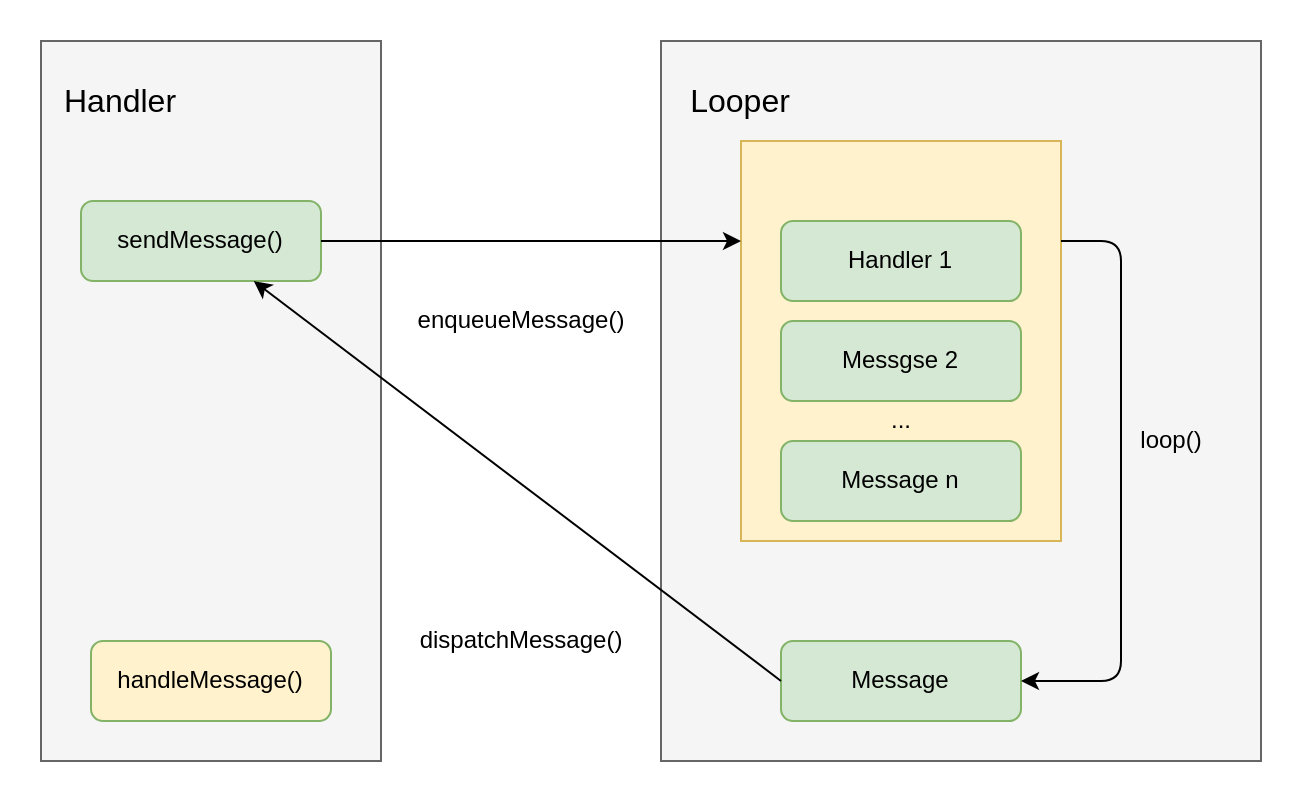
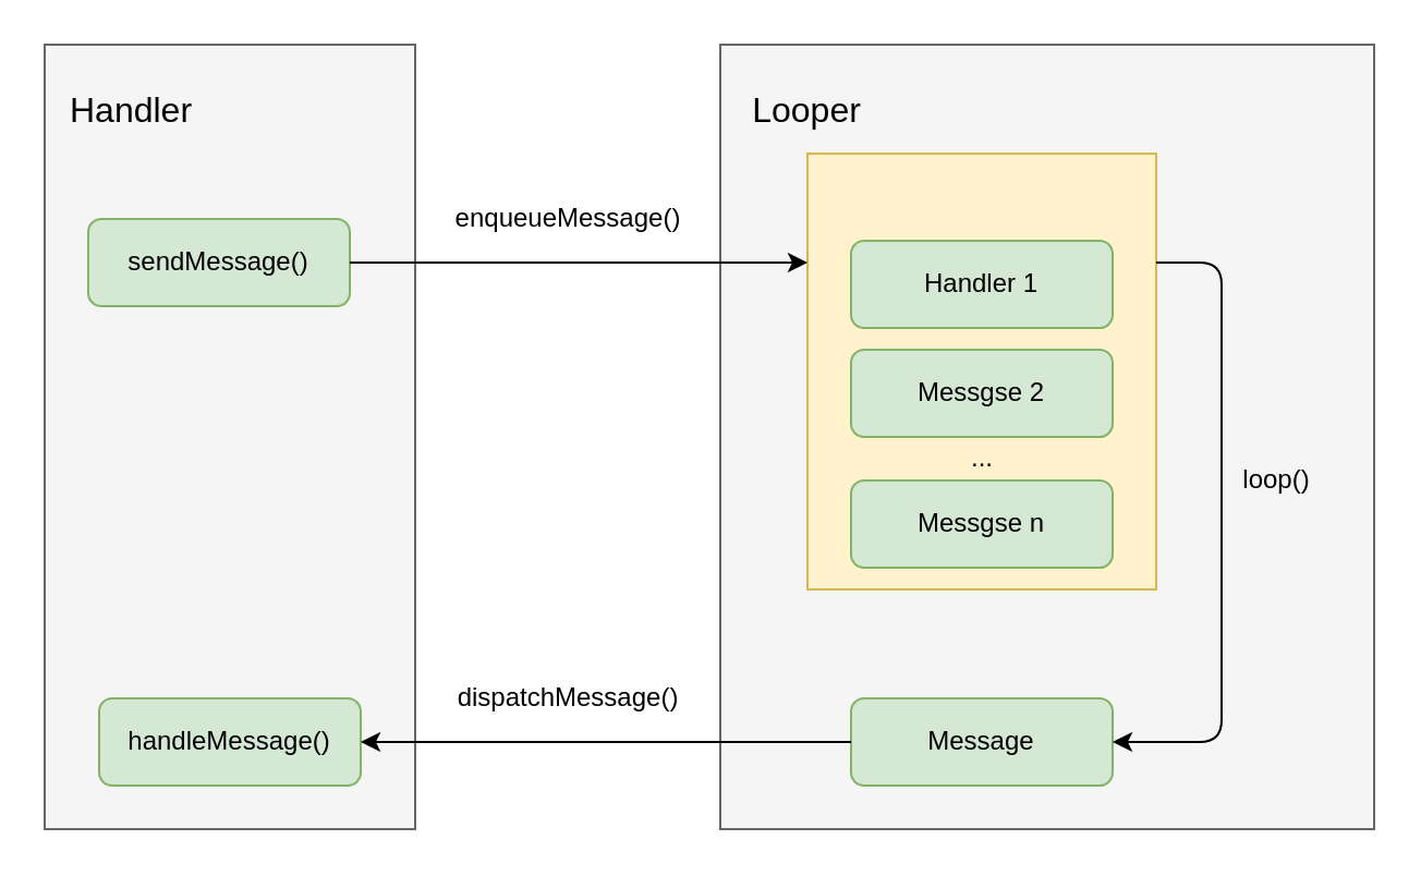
  <mxCell id="0" />
  <mxCell id="1" parent="0" />
  <mxCell id="2" value="" style="rounded=0;whiteSpace=wrap;html=1;fillColor=#f5f5f5;strokeColor=#666666;fontColor=#333333;" vertex="1" parent="1"><mxGeometry x="330" y="20" width="300" height="360" as="geometry" /></mxCell>
  <mxCell id="3" value="&lt;font style=&quot;font-size: 16px&quot;&gt;Looper&lt;/font&gt;" style="text;html=1;strokeColor=none;fillColor=none;align=center;verticalAlign=middle;whiteSpace=wrap;rounded=0;" vertex="1" parent="1"><mxGeometry x="350" y="40" width="40" height="20" as="geometry" /></mxCell>
  <mxCell id="4" value="" style="rounded=0;whiteSpace=wrap;html=1;fillColor=#fff2cc;strokeColor=#d6b656;" vertex="1" parent="1"><mxGeometry x="370" y="70" width="160" height="200" as="geometry" /></mxCell>
  <mxCell id="5" value="Handler 1" style="rounded=1;whiteSpace=wrap;html=1;fillColor=#d5e8d4;strokeColor=#82b366;" vertex="1" parent="1"><mxGeometry x="390" y="110" width="120" height="40" as="geometry" /></mxCell>
  <mxCell id="6" value="Messgse 2" style="rounded=1;whiteSpace=wrap;html=1;fillColor=#d5e8d4;strokeColor=#82b366;" vertex="1" parent="1"><mxGeometry x="390" y="160" width="120" height="40" as="geometry" /></mxCell>
- <mxCell id="7" value="Message n" style="rounded=1;whiteSpace=wrap;html=1;fillColor=#d5e8d4;strokeColor=#82b366;" vertex="1" parent="1"><mxGeometry x="390" y="220" width="120" height="40" as="geometry" /></mxCell>
+ <mxCell id="7" value="Messgse n" style="rounded=1;whiteSpace=wrap;html=1;fillColor=#d5e8d4;strokeColor=#82b366;" vertex="1" parent="1"><mxGeometry x="390" y="220" width="120" height="40" as="geometry" /></mxCell>
  <mxCell id="8" value="" style="rounded=0;whiteSpace=wrap;html=1;fillColor=#f5f5f5;strokeColor=#666666;fontColor=#333333;" vertex="1" parent="1"><mxGeometry x="20" y="20" width="170" height="360" as="geometry" /></mxCell>
  <mxCell id="9" value="&lt;font style=&quot;font-size: 16px&quot;&gt;Handler&lt;/font&gt;" style="text;html=1;strokeColor=none;fillColor=none;align=center;verticalAlign=middle;whiteSpace=wrap;rounded=0;" vertex="1" parent="1"><mxGeometry x="40" y="40" width="40" height="20" as="geometry" /></mxCell>
  <mxCell id="10" value="sendMessage()" style="rounded=1;whiteSpace=wrap;html=1;fillColor=#d5e8d4;strokeColor=#82b366;" vertex="1" parent="1"><mxGeometry x="40" y="100" width="120" height="40" as="geometry" /></mxCell>
- <mxCell id="11" value="handleMessage()" style="rounded=1;whiteSpace=wrap;html=1;fillColor=#fff2cc;strokeColor=#82b366;" vertex="1" parent="1"><mxGeometry x="45" y="320" width="120" height="40" as="geometry" /></mxCell>
+ <mxCell id="11" value="handleMessage()" style="rounded=1;whiteSpace=wrap;html=1;fillColor=#d5e8d4;strokeColor=#82b366;" vertex="1" parent="1"><mxGeometry x="45" y="320" width="120" height="40" as="geometry" /></mxCell>
  <mxCell id="12" value="..." style="text;html=1;align=center;verticalAlign=middle;resizable=0;points=[];autosize=1;strokeColor=none;" vertex="1" parent="1"><mxGeometry x="435" y="200" width="30" height="20" as="geometry" /></mxCell>
  <mxCell id="13" value="Message" style="rounded=1;whiteSpace=wrap;html=1;fillColor=#d5e8d4;strokeColor=#82b366;" vertex="1" parent="1"><mxGeometry x="390" y="320" width="120" height="40" as="geometry" /></mxCell>
  <mxCell id="14" value="" style="endArrow=classic;html=1;exitX=1;exitY=0.25;exitDx=0;exitDy=0;entryX=1;entryY=0.5;entryDx=0;entryDy=0;edgeStyle=orthogonalEdgeStyle;" edge="1" parent="1" source="4" target="13"><mxGeometry width="50" height="50" relative="1" as="geometry"><mxPoint x="290" y="170" as="sourcePoint" /><mxPoint x="340" y="120" as="targetPoint" /><Array as="points"><mxPoint x="560" y="120" /><mxPoint x="560" y="340" /></Array></mxGeometry></mxCell>
  <mxCell id="15" value="loop()" style="text;html=1;align=center;verticalAlign=middle;resizable=0;points=[];autosize=1;strokeColor=none;" vertex="1" parent="1"><mxGeometry x="560" y="210" width="50" height="20" as="geometry" /></mxCell>
  <mxCell id="16" value="" style="endArrow=classic;html=1;exitX=1;exitY=0.5;exitDx=0;exitDy=0;entryX=0;entryY=0.25;entryDx=0;entryDy=0;" edge="1" parent="1" source="10" target="4"><mxGeometry width="50" height="50" relative="1" as="geometry"><mxPoint x="290" y="170" as="sourcePoint" /><mxPoint x="340" y="120" as="targetPoint" /></mxGeometry></mxCell>
- <mxCell id="17" value="enqueueMessage()" style="text;html=1;align=center;verticalAlign=middle;resizable=0;points=[];autosize=1;strokeColor=none;" vertex="1" parent="1"><mxGeometry x="200" y="150" width="120" height="20" as="geometry" /></mxCell>
- <mxCell id="18" value="" style="endArrow=classic;html=1;exitX=0;exitY=0.5;exitDx=0;exitDy=0;" edge="1" parent="1" source="13" target="10"><mxGeometry width="50" height="50" relative="1" as="geometry"><mxPoint x="290" y="170" as="sourcePoint" /><mxPoint x="340" y="120" as="targetPoint" /></mxGeometry></mxCell>
+ <mxCell id="17" value="enqueueMessage()" style="text;html=1;align=center;verticalAlign=middle;resizable=0;points=[];autosize=1;strokeColor=none;" vertex="1" parent="1"><mxGeometry x="200" y="90" width="120" height="20" as="geometry" /></mxCell>
+ <mxCell id="18" value="" style="endArrow=classic;html=1;exitX=0;exitY=0.5;exitDx=0;exitDy=0;entryX=1;entryY=0.5;entryDx=0;entryDy=0;" edge="1" parent="1" source="13" target="11"><mxGeometry width="50" height="50" relative="1" as="geometry"><mxPoint x="290" y="170" as="sourcePoint" /><mxPoint x="340" y="120" as="targetPoint" /></mxGeometry></mxCell>
  <mxCell id="19" value="dispatchMessage()" style="text;html=1;align=center;verticalAlign=middle;resizable=0;points=[];autosize=1;strokeColor=none;" vertex="1" parent="1"><mxGeometry x="200" y="310" width="120" height="20" as="geometry" /></mxCell>
